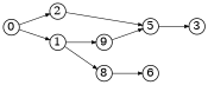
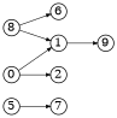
  digraph {
    rankdir=LR
    node [fixedsize=true shape=circle]
    edge [arrowsize=0.5 penwidth=0.75]
    5 [width=.26]
-   7 [width=.26 label=3]
+   7 [width=.26]
    n3 [label=8 width=.26]
    6 [width=.26]
    n5 [label=9 width=.26]
    2 [width=.26]
    1 [width=.26]
    0 [width=.26]
    5 -> 7
    n3 -> 6
-   n5 -> 5
-   2 -> 5
-   1 -> n3
+   n3 -> 1
    1 -> n5
    0 -> 2
    0 -> 1
  }
